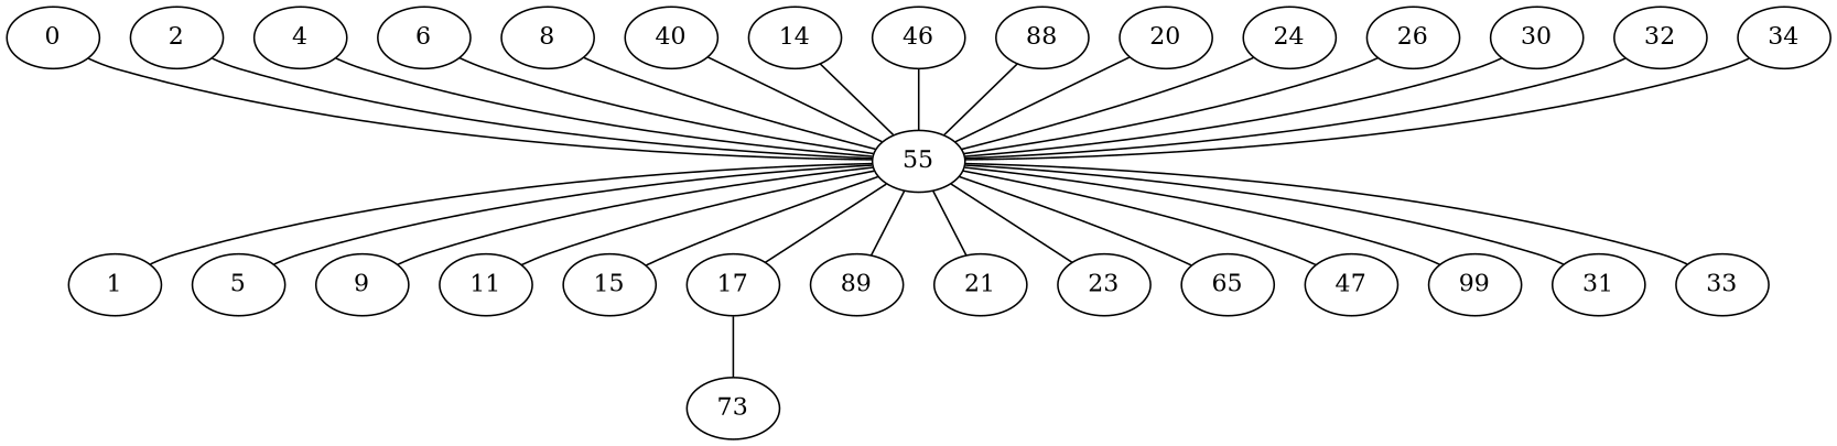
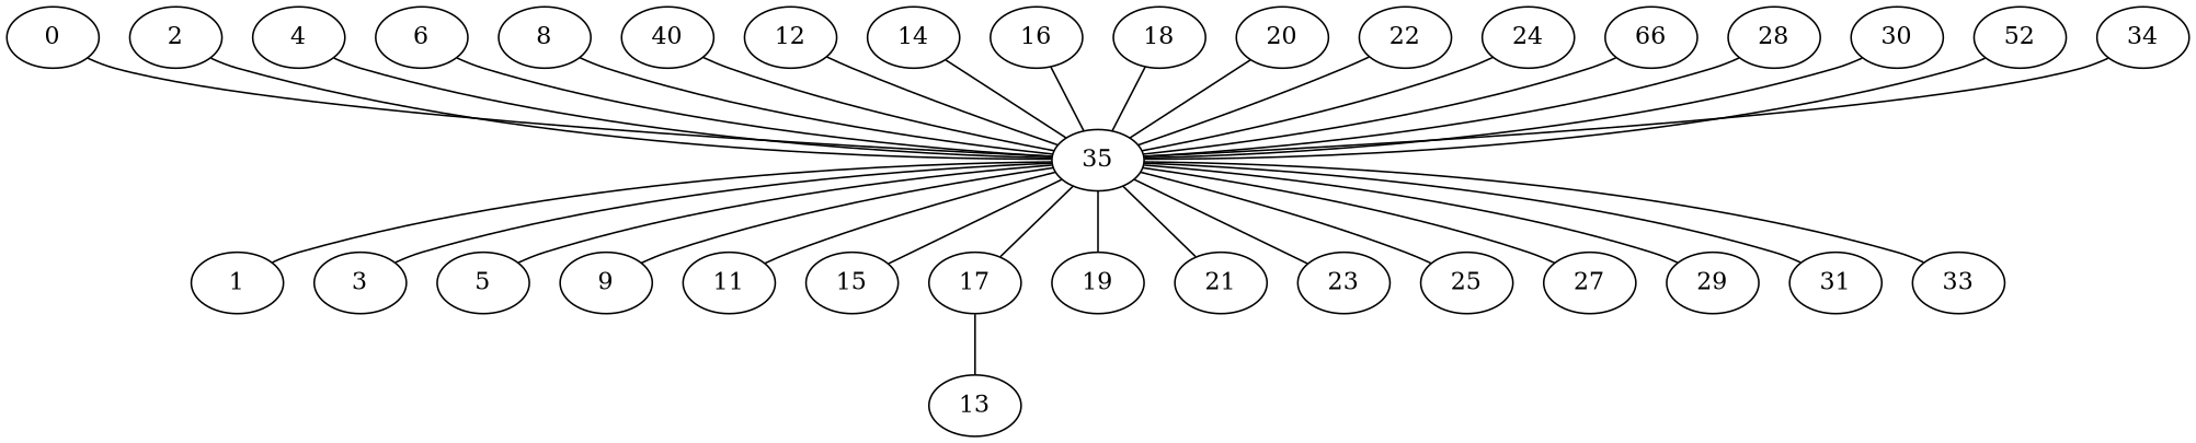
  graph {
    node [pipeline_stage_delay=1]
    edge [weight=8000]
    0
-   35 [label=55]
+   35
    1
+   3
    5
    9
    11
    15
    17
-   19 [label=89]
+   19
    21
    23
-   25 [label=65]
-   27 [label=47]
-   29 [label=99]
+   25
+   27
+   29
    31
    33
-   13 [label=73]
+   13
    2
    4
    6
    8
    n23 [label=40]
+   12
    14
-   16 [label=46]
-   18 [label=88]
+   16
+   18
    20
+   22
    24
-   26
+   26 [label=66]
+   28
    30
-   32
+   32 [label=52]
    34
    0 -- 35
    35 -- 1
+   35 -- 3
    35 -- 5
    35 -- 9
    35 -- 11
    35 -- 15
    35 -- 17
    35 -- 19
    35 -- 21
    35 -- 23
    35 -- 25
    35 -- 27
    35 -- 29
    35 -- 31
    35 -- 33
    17 -- 13
    2 -- 35
    4 -- 35
    6 -- 35
    8 -- 35
    n23 -- 35
+   12 -- 35
    14 -- 35
    16 -- 35
    18 -- 35
    20 -- 35
+   22 -- 35
    24 -- 35
    26 -- 35
+   28 -- 35
    30 -- 35
    32 -- 35
    34 -- 35
  }
